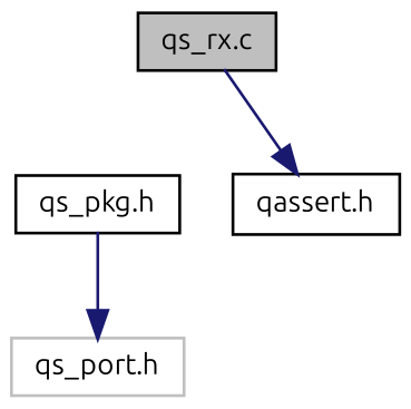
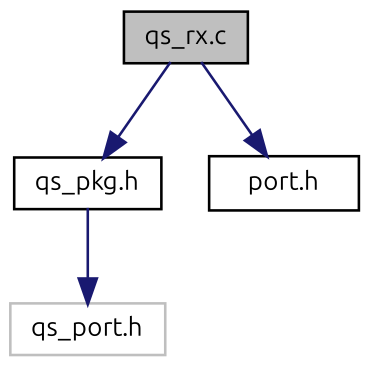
  digraph {
    fontname=Ubuntu
    node [color=black fillcolor=white fontname=Ubuntu fontsize=10 shape=record style=filled]
    edge [color=midnightblue fontname=Ubuntu fontsize=10 labelfontname=Helvetica labelfontsize=10 style=solid]
    n1 [fillcolor=grey75 fontcolor=black height=0.2 label="qs_rx.c" width=0.4]
    n2 [height=0.2 label="qs_pkg.h" width=0.4]
-   n3 [height=0.2 label="qassert.h" width=0.4]
+   n3 [height=0.2 label="port.h" width=0.4]
    n4 [color=grey75 height=0.2 label="qs_port.h" width=0.4]
+   n1 -> n2
    n1 -> n3
    n2 -> n4
  }
